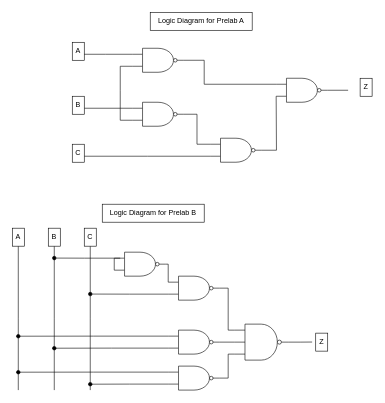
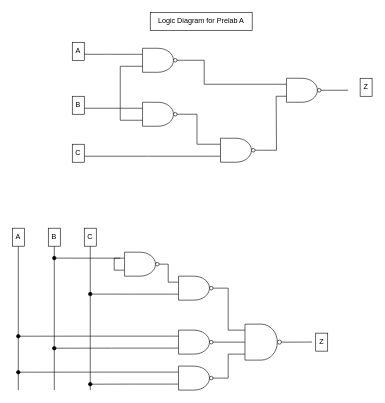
  <mxCell id="0" />
  <mxCell id="1" parent="0" />
  <mxCell id="2" style="edgeStyle=orthogonalEdgeStyle;shape=connector;rounded=0;orthogonalLoop=1;jettySize=auto;html=1;entryX=1;entryY=0.75;entryDx=0;entryDy=0;strokeColor=default;align=center;verticalAlign=middle;fontFamily=Helvetica;fontSize=12;fontColor=default;labelBackgroundColor=default;endArrow=none;endFill=0;" edge="1" parent="1"><mxGeometry relative="1" as="geometry"><mxPoint x="220" y="180" as="sourcePoint" /><mxPoint x="140" y="180" as="targetPoint" /></mxGeometry></mxCell>
  <mxCell id="3" style="edgeStyle=orthogonalEdgeStyle;shape=connector;rounded=0;orthogonalLoop=1;jettySize=auto;html=1;exitX=0;exitY=0.75;exitDx=0;exitDy=0;exitPerimeter=0;strokeColor=default;align=center;verticalAlign=middle;fontFamily=Helvetica;fontSize=12;fontColor=default;labelBackgroundColor=default;endArrow=none;endFill=0;" edge="1" parent="1" source="4"><mxGeometry relative="1" as="geometry"><mxPoint x="200" y="180" as="targetPoint" /></mxGeometry></mxCell>
  <mxCell id="4" value="" style="verticalLabelPosition=bottom;shadow=0;dashed=0;align=center;html=1;verticalAlign=top;shape=mxgraph.electrical.logic_gates.logic_gate;operation=and;negating=1;negSize=0.15;numInputs=2;" vertex="1" parent="1"><mxGeometry x="220" y="170" width="86" height="40" as="geometry" /></mxCell>
  <mxCell id="5" style="edgeStyle=orthogonalEdgeStyle;shape=connector;rounded=0;orthogonalLoop=1;jettySize=auto;html=1;exitX=0;exitY=0.75;exitDx=0;exitDy=0;exitPerimeter=0;entryX=1;entryY=0.75;entryDx=0;entryDy=0;strokeColor=default;align=center;verticalAlign=middle;fontFamily=Helvetica;fontSize=12;fontColor=default;labelBackgroundColor=default;endArrow=none;endFill=0;" edge="1" parent="1" source="7"><mxGeometry relative="1" as="geometry"><mxPoint x="140" y="260" as="targetPoint" /></mxGeometry></mxCell>
  <mxCell id="6" style="edgeStyle=orthogonalEdgeStyle;shape=connector;rounded=0;orthogonalLoop=1;jettySize=auto;html=1;exitX=1;exitY=0.5;exitDx=0;exitDy=0;exitPerimeter=0;strokeColor=default;align=center;verticalAlign=middle;fontFamily=Helvetica;fontSize=12;fontColor=default;labelBackgroundColor=default;endArrow=none;endFill=0;" edge="1" parent="1" source="7"><mxGeometry relative="1" as="geometry"><mxPoint x="460" y="160" as="targetPoint" /></mxGeometry></mxCell>
  <mxCell id="7" value="" style="verticalLabelPosition=bottom;shadow=0;dashed=0;align=center;html=1;verticalAlign=top;shape=mxgraph.electrical.logic_gates.logic_gate;operation=and;negating=1;negSize=0.15;numInputs=2;" vertex="1" parent="1"><mxGeometry x="350" y="230" width="86" height="40" as="geometry" /></mxCell>
  <mxCell id="8" style="edgeStyle=orthogonalEdgeStyle;shape=connector;rounded=0;orthogonalLoop=1;jettySize=auto;html=1;exitX=1;exitY=0.5;exitDx=0;exitDy=0;exitPerimeter=0;entryX=0;entryY=0.25;entryDx=0;entryDy=0;entryPerimeter=0;strokeColor=default;align=center;verticalAlign=middle;fontFamily=Helvetica;fontSize=12;fontColor=default;labelBackgroundColor=default;endArrow=none;endFill=0;" edge="1" parent="1" source="4" target="7"><mxGeometry relative="1" as="geometry" /></mxCell>
  <mxCell id="9" style="edgeStyle=orthogonalEdgeStyle;shape=connector;rounded=0;orthogonalLoop=1;jettySize=auto;html=1;exitX=0;exitY=0.75;exitDx=0;exitDy=0;exitPerimeter=0;strokeColor=default;align=center;verticalAlign=middle;fontFamily=Helvetica;fontSize=12;fontColor=default;labelBackgroundColor=default;endArrow=none;endFill=0;" edge="1" parent="1" source="11"><mxGeometry relative="1" as="geometry"><mxPoint x="200" y="180" as="targetPoint" /></mxGeometry></mxCell>
  <mxCell id="10" style="edgeStyle=orthogonalEdgeStyle;shape=connector;rounded=0;orthogonalLoop=1;jettySize=auto;html=1;exitX=0;exitY=0.25;exitDx=0;exitDy=0;exitPerimeter=0;entryX=1;entryY=0.5;entryDx=0;entryDy=0;strokeColor=default;align=center;verticalAlign=middle;fontFamily=Helvetica;fontSize=12;fontColor=default;labelBackgroundColor=default;endArrow=none;endFill=0;" edge="1" parent="1" source="11"><mxGeometry relative="1" as="geometry"><mxPoint x="130" y="90" as="targetPoint" /></mxGeometry></mxCell>
  <mxCell id="11" value="" style="verticalLabelPosition=bottom;shadow=0;dashed=0;align=center;html=1;verticalAlign=top;shape=mxgraph.electrical.logic_gates.logic_gate;operation=and;negating=1;negSize=0.15;numInputs=2;" vertex="1" parent="1"><mxGeometry x="220" y="80" width="86" height="40" as="geometry" /></mxCell>
  <mxCell id="12" style="edgeStyle=orthogonalEdgeStyle;shape=connector;rounded=0;orthogonalLoop=1;jettySize=auto;html=1;exitX=1;exitY=0.5;exitDx=0;exitDy=0;exitPerimeter=0;strokeColor=default;align=center;verticalAlign=middle;fontFamily=Helvetica;fontSize=12;fontColor=default;labelBackgroundColor=default;endArrow=none;endFill=0;" edge="1" parent="1" source="13"><mxGeometry relative="1" as="geometry"><mxPoint x="580" y="149.857" as="targetPoint" /></mxGeometry></mxCell>
  <mxCell id="13" value="" style="verticalLabelPosition=bottom;shadow=0;dashed=0;align=center;html=1;verticalAlign=top;shape=mxgraph.electrical.logic_gates.logic_gate;operation=and;negating=1;negSize=0.15;numInputs=2;" vertex="1" parent="1"><mxGeometry x="460" y="130" width="86" height="40" as="geometry" /></mxCell>
  <mxCell id="14" style="edgeStyle=orthogonalEdgeStyle;shape=connector;rounded=0;orthogonalLoop=1;jettySize=auto;html=1;exitX=1;exitY=0.5;exitDx=0;exitDy=0;exitPerimeter=0;entryX=0;entryY=0.25;entryDx=0;entryDy=0;entryPerimeter=0;strokeColor=default;align=center;verticalAlign=middle;fontFamily=Helvetica;fontSize=12;fontColor=default;labelBackgroundColor=default;endArrow=none;endFill=0;" edge="1" parent="1" source="11" target="13"><mxGeometry relative="1" as="geometry"><Array as="points"><mxPoint x="340" y="100" /><mxPoint x="340" y="140" /></Array></mxGeometry></mxCell>
  <mxCell id="15" value="Z" style="rounded=0;whiteSpace=wrap;html=1;" vertex="1" parent="1"><mxGeometry x="600" y="130" width="20" height="30" as="geometry" /></mxCell>
  <mxCell id="16" value="B" style="rounded=0;whiteSpace=wrap;html=1;" vertex="1" parent="1"><mxGeometry x="120" y="160" width="20" height="30" as="geometry" /></mxCell>
  <mxCell id="17" value="C" style="rounded=0;whiteSpace=wrap;html=1;" vertex="1" parent="1"><mxGeometry x="120" y="240" width="20" height="30" as="geometry" /></mxCell>
  <mxCell id="18" value="A" style="rounded=0;whiteSpace=wrap;html=1;" vertex="1" parent="1"><mxGeometry x="120" y="70" width="20" height="30" as="geometry" /></mxCell>
  <mxCell id="19" style="edgeStyle=orthogonalEdgeStyle;shape=connector;rounded=0;orthogonalLoop=1;jettySize=auto;html=1;exitX=0.5;exitY=1;exitDx=0;exitDy=0;strokeColor=default;align=center;verticalAlign=middle;fontFamily=Helvetica;fontSize=12;fontColor=default;labelBackgroundColor=default;endArrow=none;endFill=0;" edge="1" parent="1" source="20"><mxGeometry relative="1" as="geometry"><mxPoint x="90" y="650" as="targetPoint" /></mxGeometry></mxCell>
  <mxCell id="20" value="B" style="rounded=0;whiteSpace=wrap;html=1;" vertex="1" parent="1"><mxGeometry x="80" y="380" width="20" height="30" as="geometry" /></mxCell>
  <mxCell id="21" style="edgeStyle=orthogonalEdgeStyle;shape=connector;rounded=0;orthogonalLoop=1;jettySize=auto;html=1;exitX=0.5;exitY=1;exitDx=0;exitDy=0;strokeColor=default;align=center;verticalAlign=middle;fontFamily=Helvetica;fontSize=12;fontColor=default;labelBackgroundColor=default;endArrow=none;endFill=0;" edge="1" parent="1" source="22"><mxGeometry relative="1" as="geometry"><mxPoint x="150" y="650" as="targetPoint" /></mxGeometry></mxCell>
  <mxCell id="22" value="C" style="rounded=0;whiteSpace=wrap;html=1;" vertex="1" parent="1"><mxGeometry x="140" y="380" width="20" height="30" as="geometry" /></mxCell>
  <mxCell id="23" style="edgeStyle=orthogonalEdgeStyle;shape=connector;rounded=0;orthogonalLoop=1;jettySize=auto;html=1;exitX=0.5;exitY=1;exitDx=0;exitDy=0;strokeColor=default;align=center;verticalAlign=middle;fontFamily=Helvetica;fontSize=12;fontColor=default;labelBackgroundColor=default;endArrow=none;endFill=0;" edge="1" parent="1" source="24"><mxGeometry relative="1" as="geometry"><mxPoint x="30" y="650" as="targetPoint" /></mxGeometry></mxCell>
  <mxCell id="24" value="A" style="rounded=0;whiteSpace=wrap;html=1;" vertex="1" parent="1"><mxGeometry x="20" y="380" width="20" height="30" as="geometry" /></mxCell>
  <mxCell id="25" style="edgeStyle=orthogonalEdgeStyle;shape=connector;rounded=0;orthogonalLoop=1;jettySize=auto;html=1;exitX=0;exitY=0.25;exitDx=0;exitDy=0;exitPerimeter=0;strokeColor=default;align=center;verticalAlign=middle;fontFamily=Helvetica;fontSize=12;fontColor=default;labelBackgroundColor=default;endArrow=oval;endFill=1;" edge="1" parent="1" source="28"><mxGeometry relative="1" as="geometry"><mxPoint x="90" y="429.857" as="targetPoint" /></mxGeometry></mxCell>
  <mxCell id="26" style="edgeStyle=orthogonalEdgeStyle;shape=connector;rounded=0;orthogonalLoop=1;jettySize=auto;html=1;exitX=0;exitY=0.75;exitDx=0;exitDy=0;exitPerimeter=0;strokeColor=default;align=center;verticalAlign=middle;fontFamily=Helvetica;fontSize=12;fontColor=default;labelBackgroundColor=default;endArrow=none;endFill=0;" edge="1" parent="1" source="28"><mxGeometry relative="1" as="geometry"><mxPoint x="200" y="430" as="targetPoint" /><Array as="points"><mxPoint x="190" y="450" /><mxPoint x="190" y="430" /></Array></mxGeometry></mxCell>
  <mxCell id="27" style="edgeStyle=orthogonalEdgeStyle;shape=connector;rounded=0;orthogonalLoop=1;jettySize=auto;html=1;exitX=1;exitY=0.5;exitDx=0;exitDy=0;exitPerimeter=0;strokeColor=default;align=center;verticalAlign=middle;fontFamily=Helvetica;fontSize=12;fontColor=default;labelBackgroundColor=default;endArrow=none;endFill=0;" edge="1" parent="1" source="28"><mxGeometry relative="1" as="geometry"><mxPoint x="280" y="470" as="targetPoint" /></mxGeometry></mxCell>
  <mxCell id="28" value="" style="verticalLabelPosition=bottom;shadow=0;dashed=0;align=center;html=1;verticalAlign=top;shape=mxgraph.electrical.logic_gates.logic_gate;operation=and;negating=1;negSize=0.15;numInputs=2;" vertex="1" parent="1"><mxGeometry x="190" y="420" width="86" height="40" as="geometry" /></mxCell>
  <mxCell id="29" style="edgeStyle=orthogonalEdgeStyle;shape=connector;rounded=0;orthogonalLoop=1;jettySize=auto;html=1;exitX=0;exitY=0.75;exitDx=0;exitDy=0;exitPerimeter=0;strokeColor=default;align=center;verticalAlign=middle;fontFamily=Helvetica;fontSize=12;fontColor=default;labelBackgroundColor=default;endArrow=oval;endFill=1;" edge="1" parent="1" source="31"><mxGeometry relative="1" as="geometry"><mxPoint x="150" y="489.857" as="targetPoint" /></mxGeometry></mxCell>
  <mxCell id="30" style="edgeStyle=orthogonalEdgeStyle;shape=connector;rounded=0;orthogonalLoop=1;jettySize=auto;html=1;exitX=1;exitY=0.5;exitDx=0;exitDy=0;exitPerimeter=0;strokeColor=default;align=center;verticalAlign=middle;fontFamily=Helvetica;fontSize=12;fontColor=default;labelBackgroundColor=default;endArrow=none;endFill=0;entryX=0;entryY=0.167;entryDx=0;entryDy=0;entryPerimeter=0;" edge="1" parent="1" source="31" target="40"><mxGeometry relative="1" as="geometry"><mxPoint x="450" y="520" as="targetPoint" /><Array as="points"><mxPoint x="380" y="480" /><mxPoint x="380" y="550" /></Array></mxGeometry></mxCell>
  <mxCell id="31" value="" style="verticalLabelPosition=bottom;shadow=0;dashed=0;align=center;html=1;verticalAlign=top;shape=mxgraph.electrical.logic_gates.logic_gate;operation=and;negating=1;negSize=0.15;numInputs=2;" vertex="1" parent="1"><mxGeometry x="280" y="460" width="86" height="40" as="geometry" /></mxCell>
  <mxCell id="32" style="edgeStyle=orthogonalEdgeStyle;shape=connector;rounded=0;orthogonalLoop=1;jettySize=auto;html=1;exitX=0;exitY=0.25;exitDx=0;exitDy=0;exitPerimeter=0;strokeColor=default;align=center;verticalAlign=middle;fontFamily=Helvetica;fontSize=12;fontColor=default;labelBackgroundColor=default;endArrow=oval;endFill=1;" edge="1" parent="1" source="35"><mxGeometry relative="1" as="geometry"><mxPoint x="30" y="560.143" as="targetPoint" /></mxGeometry></mxCell>
  <mxCell id="33" style="edgeStyle=orthogonalEdgeStyle;shape=connector;rounded=0;orthogonalLoop=1;jettySize=auto;html=1;exitX=0;exitY=0.75;exitDx=0;exitDy=0;exitPerimeter=0;strokeColor=default;align=center;verticalAlign=middle;fontFamily=Helvetica;fontSize=12;fontColor=default;labelBackgroundColor=default;endArrow=oval;endFill=1;" edge="1" parent="1" source="35"><mxGeometry relative="1" as="geometry"><mxPoint x="90" y="580.143" as="targetPoint" /></mxGeometry></mxCell>
  <mxCell id="34" style="edgeStyle=orthogonalEdgeStyle;shape=connector;rounded=0;orthogonalLoop=1;jettySize=auto;html=1;exitX=1;exitY=0.5;exitDx=0;exitDy=0;exitPerimeter=0;strokeColor=default;align=center;verticalAlign=middle;fontFamily=Helvetica;fontSize=12;fontColor=default;labelBackgroundColor=default;endArrow=none;endFill=0;entryX=0;entryY=0.5;entryDx=0;entryDy=0;entryPerimeter=0;" edge="1" parent="1" source="35" target="40"><mxGeometry relative="1" as="geometry"><mxPoint x="380" y="550" as="targetPoint" /></mxGeometry></mxCell>
  <mxCell id="35" value="" style="verticalLabelPosition=bottom;shadow=0;dashed=0;align=center;html=1;verticalAlign=top;shape=mxgraph.electrical.logic_gates.logic_gate;operation=and;negating=1;negSize=0.15;numInputs=2;" vertex="1" parent="1"><mxGeometry x="280" y="550" width="86" height="40" as="geometry" /></mxCell>
  <mxCell id="36" style="edgeStyle=orthogonalEdgeStyle;shape=connector;rounded=0;orthogonalLoop=1;jettySize=auto;html=1;exitX=0;exitY=0.25;exitDx=0;exitDy=0;exitPerimeter=0;strokeColor=default;align=center;verticalAlign=middle;fontFamily=Helvetica;fontSize=12;fontColor=default;labelBackgroundColor=default;endArrow=oval;endFill=1;" edge="1" parent="1" source="38"><mxGeometry relative="1" as="geometry"><mxPoint x="30" y="620.143" as="targetPoint" /></mxGeometry></mxCell>
  <mxCell id="37" style="edgeStyle=orthogonalEdgeStyle;shape=connector;rounded=0;orthogonalLoop=1;jettySize=auto;html=1;exitX=0;exitY=0.75;exitDx=0;exitDy=0;exitPerimeter=0;strokeColor=default;align=center;verticalAlign=middle;fontFamily=Helvetica;fontSize=12;fontColor=default;labelBackgroundColor=default;endArrow=oval;endFill=1;" edge="1" parent="1" source="38"><mxGeometry relative="1" as="geometry"><mxPoint x="150" y="640.143" as="targetPoint" /></mxGeometry></mxCell>
  <mxCell id="38" value="" style="verticalLabelPosition=bottom;shadow=0;dashed=0;align=center;html=1;verticalAlign=top;shape=mxgraph.electrical.logic_gates.logic_gate;operation=and;negating=1;negSize=0.15;numInputs=2;" vertex="1" parent="1"><mxGeometry x="280" y="610" width="86" height="40" as="geometry" /></mxCell>
  <mxCell id="39" style="edgeStyle=orthogonalEdgeStyle;shape=connector;rounded=0;orthogonalLoop=1;jettySize=auto;html=1;exitX=1;exitY=0.5;exitDx=0;exitDy=0;exitPerimeter=0;strokeColor=default;align=center;verticalAlign=middle;fontFamily=Helvetica;fontSize=12;fontColor=default;labelBackgroundColor=default;endArrow=none;endFill=0;" edge="1" parent="1" source="40"><mxGeometry relative="1" as="geometry"><mxPoint x="520" y="569.857" as="targetPoint" /></mxGeometry></mxCell>
  <mxCell id="40" value="" style="verticalLabelPosition=bottom;shadow=0;dashed=0;align=center;html=1;verticalAlign=top;shape=mxgraph.electrical.logic_gates.logic_gate;operation=and;negating=1;negSize=0.15;numInputs=3;" vertex="1" parent="1"><mxGeometry x="390" y="540" width="90" height="60" as="geometry" /></mxCell>
  <mxCell id="41" style="edgeStyle=orthogonalEdgeStyle;shape=connector;rounded=0;orthogonalLoop=1;jettySize=auto;html=1;exitX=1;exitY=0.5;exitDx=0;exitDy=0;exitPerimeter=0;entryX=0;entryY=0.833;entryDx=0;entryDy=0;entryPerimeter=0;strokeColor=default;align=center;verticalAlign=middle;fontFamily=Helvetica;fontSize=12;fontColor=default;labelBackgroundColor=default;endArrow=none;endFill=0;" edge="1" parent="1" source="38" target="40"><mxGeometry relative="1" as="geometry"><Array as="points"><mxPoint x="380" y="630" /><mxPoint x="380" y="590" /></Array></mxGeometry></mxCell>
  <mxCell id="42" value="Z" style="rounded=0;whiteSpace=wrap;html=1;" vertex="1" parent="1"><mxGeometry x="526" y="555" width="20" height="30" as="geometry" /></mxCell>
  <mxCell id="43" value="Logic Diagram for Prelab A" style="rounded=0;whiteSpace=wrap;html=1;" vertex="1" parent="1"><mxGeometry x="250" y="20" width="170" height="30" as="geometry" /></mxCell>
- <mxCell id="44" value="Logic Diagram for Prelab B" style="rounded=0;whiteSpace=wrap;html=1;" vertex="1" parent="1"><mxGeometry x="170" y="340" width="170" height="30" as="geometry" /></mxCell>
